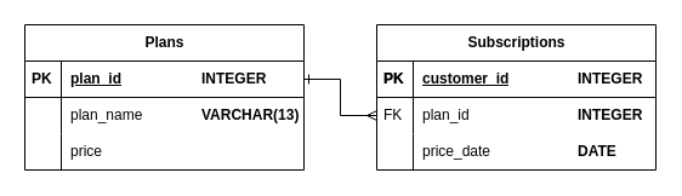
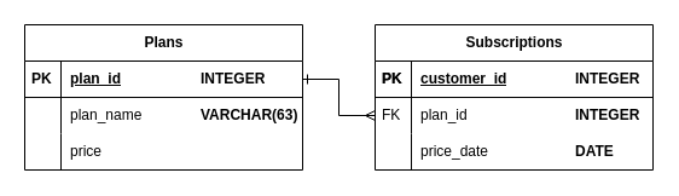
  <mxCell id="0" />
  <mxCell id="1" parent="0" />
  <mxCell id="2" value="Plans" style="shape=table;startSize=30;container=1;collapsible=1;childLayout=tableLayout;fixedRows=1;rowLines=0;fontStyle=1;align=center;resizeLast=1;html=1;verticalAlign=middle;spacingLeft=4;spacingRight=4;fontFamily=Helvetica;fontSize=12;fontColor=default;fillColor=none;gradientColor=none;" vertex="1" parent="1"><mxGeometry x="20" y="20" width="230" height="120" as="geometry"><mxRectangle x="80" y="280" width="80" height="30" as="alternateBounds" /></mxGeometry></mxCell>
  <mxCell id="3" value="" style="shape=tableRow;horizontal=0;startSize=0;swimlaneHead=0;swimlaneBody=0;fillColor=none;collapsible=0;dropTarget=0;points=[[0,0.5],[1,0.5]];portConstraint=eastwest;top=0;left=0;right=0;bottom=1;align=left;verticalAlign=middle;spacingLeft=4;spacingRight=4;fontFamily=Helvetica;fontSize=12;fontColor=default;html=1;" vertex="1" parent="2"><mxGeometry y="30" width="230" height="30" as="geometry" /></mxCell>
  <mxCell id="4" value="PK" style="shape=partialRectangle;connectable=0;fillColor=none;top=0;left=0;bottom=0;right=0;fontStyle=1;overflow=hidden;whiteSpace=wrap;html=1;align=left;verticalAlign=middle;spacingLeft=4;spacingRight=4;fontFamily=Helvetica;fontSize=12;fontColor=default;" vertex="1" parent="3"><mxGeometry width="30" height="30" as="geometry"><mxRectangle width="30" height="30" as="alternateBounds" /></mxGeometry></mxCell>
  <mxCell id="5" value="plan_id" style="shape=partialRectangle;connectable=0;fillColor=none;top=0;left=0;bottom=0;right=0;align=left;spacingLeft=6;fontStyle=5;overflow=hidden;whiteSpace=wrap;html=1;verticalAlign=middle;spacingRight=4;fontFamily=Helvetica;fontSize=12;fontColor=default;" vertex="1" parent="3"><mxGeometry x="30" width="200" height="30" as="geometry"><mxRectangle width="200" height="30" as="alternateBounds" /></mxGeometry></mxCell>
  <mxCell id="6" value="" style="shape=tableRow;horizontal=0;startSize=0;swimlaneHead=0;swimlaneBody=0;fillColor=none;collapsible=0;dropTarget=0;points=[[0,0.5],[1,0.5]];portConstraint=eastwest;top=0;left=0;right=0;bottom=0;align=left;verticalAlign=middle;spacingLeft=4;spacingRight=4;fontFamily=Helvetica;fontSize=12;fontColor=default;html=1;" vertex="1" parent="2"><mxGeometry y="60" width="230" height="30" as="geometry" /></mxCell>
  <mxCell id="7" value="" style="shape=partialRectangle;connectable=0;fillColor=none;top=0;left=0;bottom=0;right=0;editable=1;overflow=hidden;whiteSpace=wrap;html=1;align=left;verticalAlign=middle;spacingLeft=4;spacingRight=4;fontFamily=Helvetica;fontSize=12;fontColor=default;" vertex="1" parent="6"><mxGeometry width="30" height="30" as="geometry"><mxRectangle width="30" height="30" as="alternateBounds" /></mxGeometry></mxCell>
  <mxCell id="8" value="plan_name" style="shape=partialRectangle;connectable=0;fillColor=none;top=0;left=0;bottom=0;right=0;align=left;spacingLeft=6;overflow=hidden;whiteSpace=wrap;html=1;verticalAlign=middle;spacingRight=4;fontFamily=Helvetica;fontSize=12;fontColor=default;" vertex="1" parent="6"><mxGeometry x="30" width="200" height="30" as="geometry"><mxRectangle width="200" height="30" as="alternateBounds" /></mxGeometry></mxCell>
  <mxCell id="9" value="" style="shape=tableRow;horizontal=0;startSize=0;swimlaneHead=0;swimlaneBody=0;fillColor=none;collapsible=0;dropTarget=0;points=[[0,0.5],[1,0.5]];portConstraint=eastwest;top=0;left=0;right=0;bottom=0;align=left;verticalAlign=middle;spacingLeft=4;spacingRight=4;fontFamily=Helvetica;fontSize=12;fontColor=default;html=1;" vertex="1" parent="2"><mxGeometry y="90" width="230" height="30" as="geometry" /></mxCell>
  <mxCell id="10" value="" style="shape=partialRectangle;connectable=0;fillColor=none;top=0;left=0;bottom=0;right=0;editable=1;overflow=hidden;whiteSpace=wrap;html=1;align=left;verticalAlign=middle;spacingLeft=4;spacingRight=4;fontFamily=Helvetica;fontSize=12;fontColor=default;" vertex="1" parent="9"><mxGeometry width="30" height="30" as="geometry"><mxRectangle width="30" height="30" as="alternateBounds" /></mxGeometry></mxCell>
  <mxCell id="11" value="price" style="shape=partialRectangle;connectable=0;fillColor=none;top=0;left=0;bottom=0;right=0;align=left;spacingLeft=6;overflow=hidden;whiteSpace=wrap;html=1;verticalAlign=middle;spacingRight=4;fontFamily=Helvetica;fontSize=12;fontColor=default;" vertex="1" parent="9"><mxGeometry x="30" width="200" height="30" as="geometry"><mxRectangle width="200" height="30" as="alternateBounds" /></mxGeometry></mxCell>
  <mxCell id="12" value="Subscriptions" style="shape=table;startSize=30;container=1;collapsible=1;childLayout=tableLayout;fixedRows=1;rowLines=0;fontStyle=1;align=center;resizeLast=1;html=1;verticalAlign=middle;spacingLeft=4;spacingRight=4;fontFamily=Helvetica;fontSize=12;fontColor=default;fillColor=none;gradientColor=none;" vertex="1" parent="1"><mxGeometry x="310" y="20" width="230" height="120" as="geometry" /></mxCell>
  <mxCell id="13" value="" style="shape=tableRow;horizontal=0;startSize=0;swimlaneHead=0;swimlaneBody=0;fillColor=none;collapsible=0;dropTarget=0;points=[[0,0.5],[1,0.5]];portConstraint=eastwest;top=0;left=0;right=0;bottom=1;align=left;verticalAlign=middle;spacingLeft=4;spacingRight=4;fontFamily=Helvetica;fontSize=12;fontColor=default;html=1;" vertex="1" parent="12"><mxGeometry y="30" width="230" height="30" as="geometry" /></mxCell>
  <mxCell id="14" value="PK" style="shape=partialRectangle;connectable=0;fillColor=none;top=0;left=0;bottom=0;right=0;fontStyle=1;overflow=hidden;whiteSpace=wrap;html=1;align=left;verticalAlign=middle;spacingLeft=4;spacingRight=4;fontFamily=Helvetica;fontSize=12;fontColor=default;" vertex="1" parent="13"><mxGeometry width="30" height="30" as="geometry"><mxRectangle width="30" height="30" as="alternateBounds" /></mxGeometry></mxCell>
  <mxCell id="15" value="customer_id" style="shape=partialRectangle;connectable=0;fillColor=none;top=0;left=0;bottom=0;right=0;align=left;spacingLeft=6;fontStyle=5;overflow=hidden;whiteSpace=wrap;html=1;verticalAlign=middle;spacingRight=4;fontFamily=Helvetica;fontSize=12;fontColor=default;" vertex="1" parent="13"><mxGeometry x="30" width="200" height="30" as="geometry"><mxRectangle width="200" height="30" as="alternateBounds" /></mxGeometry></mxCell>
  <mxCell id="16" value="" style="shape=tableRow;horizontal=0;startSize=0;swimlaneHead=0;swimlaneBody=0;fillColor=none;collapsible=0;dropTarget=0;points=[[0,0.5],[1,0.5]];portConstraint=eastwest;top=0;left=0;right=0;bottom=0;align=left;verticalAlign=middle;spacingLeft=4;spacingRight=4;fontFamily=Helvetica;fontSize=12;fontColor=default;html=1;" vertex="1" parent="12"><mxGeometry y="60" width="230" height="30" as="geometry" /></mxCell>
  <mxCell id="17" value="FK" style="shape=partialRectangle;connectable=0;fillColor=none;top=0;left=0;bottom=0;right=0;editable=1;overflow=hidden;whiteSpace=wrap;html=1;align=left;verticalAlign=middle;spacingLeft=4;spacingRight=4;fontFamily=Helvetica;fontSize=12;fontColor=default;" vertex="1" parent="16"><mxGeometry width="30" height="30" as="geometry"><mxRectangle width="30" height="30" as="alternateBounds" /></mxGeometry></mxCell>
  <mxCell id="18" value="plan_id" style="shape=partialRectangle;connectable=0;fillColor=none;top=0;left=0;bottom=0;right=0;align=left;spacingLeft=6;overflow=hidden;whiteSpace=wrap;html=1;verticalAlign=middle;spacingRight=4;fontFamily=Helvetica;fontSize=12;fontColor=default;" vertex="1" parent="16"><mxGeometry x="30" width="200" height="30" as="geometry"><mxRectangle width="200" height="30" as="alternateBounds" /></mxGeometry></mxCell>
  <mxCell id="19" value="" style="shape=tableRow;horizontal=0;startSize=0;swimlaneHead=0;swimlaneBody=0;fillColor=none;collapsible=0;dropTarget=0;points=[[0,0.5],[1,0.5]];portConstraint=eastwest;top=0;left=0;right=0;bottom=0;align=left;verticalAlign=middle;spacingLeft=4;spacingRight=4;fontFamily=Helvetica;fontSize=12;fontColor=default;html=1;" vertex="1" parent="12"><mxGeometry y="90" width="230" height="30" as="geometry" /></mxCell>
  <mxCell id="20" value="" style="shape=partialRectangle;connectable=0;fillColor=none;top=0;left=0;bottom=0;right=0;editable=1;overflow=hidden;whiteSpace=wrap;html=1;align=left;verticalAlign=middle;spacingLeft=4;spacingRight=4;fontFamily=Helvetica;fontSize=12;fontColor=default;" vertex="1" parent="19"><mxGeometry width="30" height="30" as="geometry"><mxRectangle width="30" height="30" as="alternateBounds" /></mxGeometry></mxCell>
  <mxCell id="21" value="price_date" style="shape=partialRectangle;connectable=0;fillColor=none;top=0;left=0;bottom=0;right=0;align=left;spacingLeft=6;overflow=hidden;whiteSpace=wrap;html=1;verticalAlign=middle;spacingRight=4;fontFamily=Helvetica;fontSize=12;fontColor=default;" vertex="1" parent="19"><mxGeometry x="30" width="200" height="30" as="geometry"><mxRectangle width="200" height="30" as="alternateBounds" /></mxGeometry></mxCell>
  <mxCell id="22" style="rounded=0;orthogonalLoop=1;jettySize=auto;html=1;exitX=1;exitY=0.5;exitDx=0;exitDy=0;entryX=0;entryY=0.5;entryDx=0;entryDy=0;fontFamily=Helvetica;fontSize=12;fontColor=default;edgeStyle=orthogonalEdgeStyle;endArrow=ERmany;endFill=0;startArrow=ERone;startFill=0;" edge="1" parent="1" source="3" target="16"><mxGeometry relative="1" as="geometry" /></mxCell>
  <mxCell id="23" value="PK" style="shape=partialRectangle;connectable=0;fillColor=none;top=0;left=0;bottom=0;right=0;fontStyle=1;overflow=hidden;whiteSpace=wrap;html=1;align=left;verticalAlign=middle;spacingLeft=4;spacingRight=4;fontFamily=Helvetica;fontSize=12;fontColor=default;" vertex="1" parent="1"><mxGeometry x="310" y="50" width="30" height="30" as="geometry"><mxRectangle width="30" height="30" as="alternateBounds" /></mxGeometry></mxCell>
  <mxCell id="24" value="INTEGER" style="shape=partialRectangle;connectable=0;fillColor=none;top=0;left=0;bottom=0;right=0;fontStyle=1;overflow=hidden;whiteSpace=wrap;html=1;align=left;verticalAlign=middle;spacingLeft=4;spacingRight=4;fontFamily=Helvetica;fontSize=12;fontColor=default;" vertex="1" parent="1"><mxGeometry x="470" y="50" width="70" height="30" as="geometry"><mxRectangle width="30" height="30" as="alternateBounds" /></mxGeometry></mxCell>
  <mxCell id="25" value="INTEGER" style="shape=partialRectangle;connectable=0;fillColor=none;top=0;left=0;bottom=0;right=0;fontStyle=1;overflow=hidden;whiteSpace=wrap;html=1;align=left;verticalAlign=middle;spacingLeft=4;spacingRight=4;fontFamily=Helvetica;fontSize=12;fontColor=default;" vertex="1" parent="1"><mxGeometry x="470" y="80" width="70" height="30" as="geometry"><mxRectangle width="30" height="30" as="alternateBounds" /></mxGeometry></mxCell>
  <mxCell id="26" value="DATE" style="shape=partialRectangle;connectable=0;fillColor=none;top=0;left=0;bottom=0;right=0;fontStyle=1;overflow=hidden;whiteSpace=wrap;html=1;align=left;verticalAlign=middle;spacingLeft=4;spacingRight=4;fontFamily=Helvetica;fontSize=12;fontColor=default;" vertex="1" parent="1"><mxGeometry x="470" y="110" width="70" height="30" as="geometry"><mxRectangle width="30" height="30" as="alternateBounds" /></mxGeometry></mxCell>
  <mxCell id="27" value="INTEGER" style="shape=partialRectangle;connectable=0;fillColor=none;top=0;left=0;bottom=0;right=0;fontStyle=1;overflow=hidden;whiteSpace=wrap;html=1;align=left;verticalAlign=middle;spacingLeft=4;spacingRight=4;fontFamily=Helvetica;fontSize=12;fontColor=default;" vertex="1" parent="1"><mxGeometry x="160" y="50" width="90" height="30" as="geometry"><mxRectangle width="30" height="30" as="alternateBounds" /></mxGeometry></mxCell>
- <mxCell id="28" value="VARCHAR(13)" style="shape=partialRectangle;connectable=0;fillColor=none;top=0;left=0;bottom=0;right=0;fontStyle=1;overflow=hidden;whiteSpace=wrap;html=1;align=left;verticalAlign=middle;spacingLeft=4;spacingRight=4;fontFamily=Helvetica;fontSize=12;fontColor=default;" vertex="1" parent="1"><mxGeometry x="160" y="80" width="90" height="30" as="geometry"><mxRectangle width="30" height="30" as="alternateBounds" /></mxGeometry></mxCell>
+ <mxCell id="28" value="VARCHAR(63)" style="shape=partialRectangle;connectable=0;fillColor=none;top=0;left=0;bottom=0;right=0;fontStyle=1;overflow=hidden;whiteSpace=wrap;html=1;align=left;verticalAlign=middle;spacingLeft=4;spacingRight=4;fontFamily=Helvetica;fontSize=12;fontColor=default;" vertex="1" parent="1"><mxGeometry x="160" y="80" width="90" height="30" as="geometry"><mxRectangle width="30" height="30" as="alternateBounds" /></mxGeometry></mxCell>
